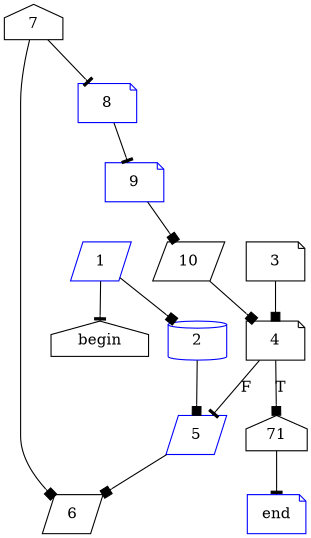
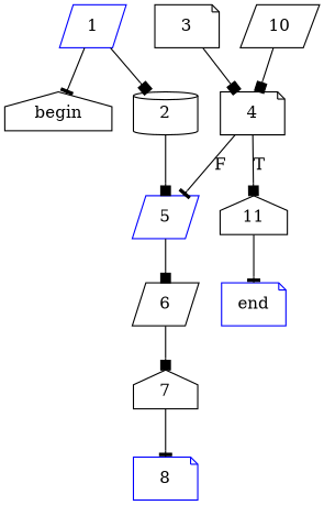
  digraph {
    node [color=black shape=note]
    edge [arrowhead=box]
    begin [shape=house]
    1 [color=blue shape=parallelogram]
-   2 [color=blue shape=cylinder]
+   2 [shape=cylinder]
    end [color=blue]
    5 [color=blue shape=parallelogram]
    3
    4
-   11 [shape=house label=71]
+   11 [shape=house]
    6 [shape=parallelogram]
    7 [shape=house]
    8 [color=blue]
-   9 [color=blue]
    10 [shape=parallelogram]
    1 -> begin [arrowhead=tee]
    1 -> 2
    2 -> 5
    5 -> 6
    3 -> 4
    4 -> 5 [arrowhead=tee label=F]
    4 -> 11 [label=T]
    11 -> end [arrowhead=tee]
-   7 -> 6
+   6 -> 7
    7 -> 8 [arrowhead=tee]
-   8 -> 9 [arrowhead=tee]
-   9 -> 10
    10 -> 4
  }
